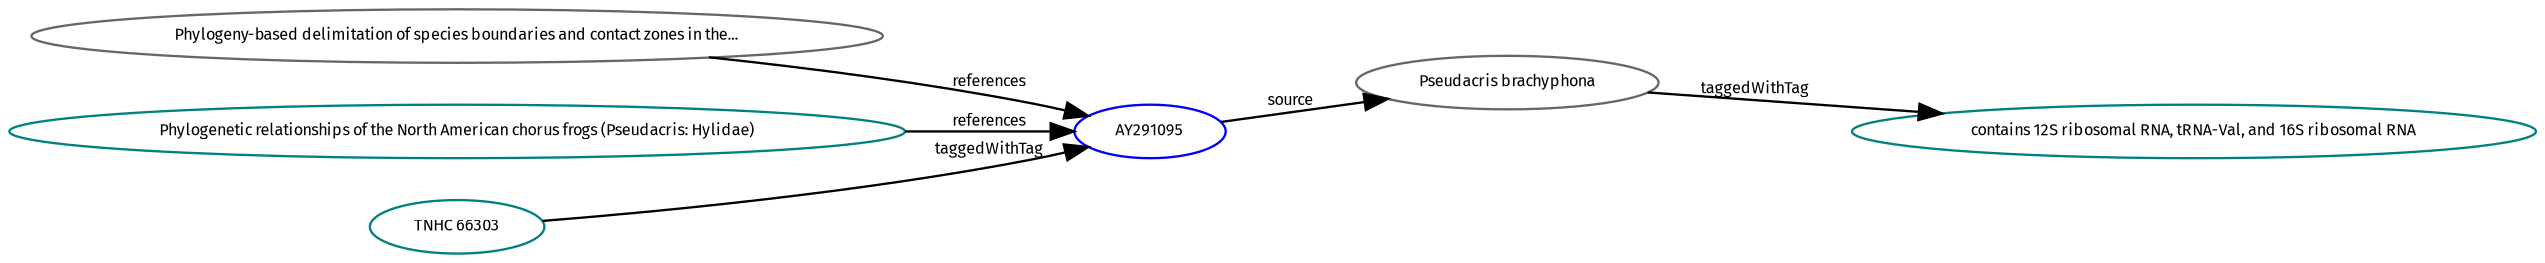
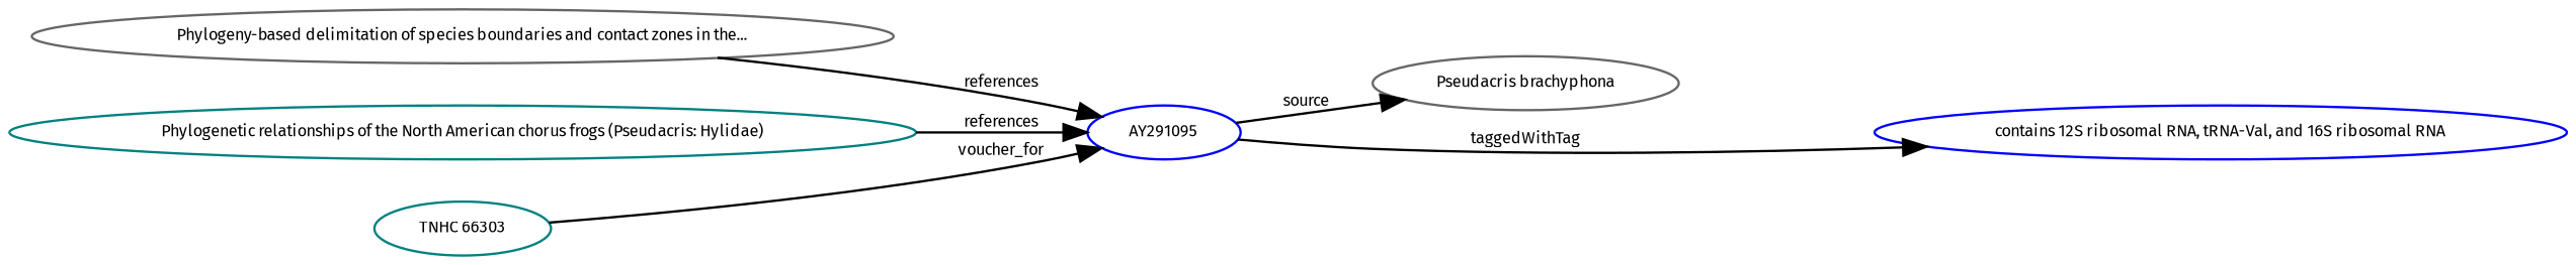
  digraph {
    fontname="Fira Sans"
    rankdir=LR
    node [color=blue fontname="Fira Sans" fontsize=7]
    edge [fontname="Fira Sans" fontsize=7]
    n1 [height=0.27433100247 label=AY291095 width=0.27433100247]
    n2 [color=gray40 height=0.27433100247 label="Pseudacris brachyphona" width=0.27433100247]
-   n3 [color=teal height=0.27433100247 label="contains 12S ribosomal RNA, tRNA-Val, and 16S ribosomal RNA" width=0.27433100247]
+   n3 [height=0.27433100247 label="contains 12S ribosomal RNA, tRNA-Val, and 16S ribosomal RNA" width=0.27433100247]
    n4 [color=gray40 height=0.27433100247 label="Phylogeny-based delimitation of species boundaries and contact zones in the..." width=0.27433100247]
    n5 [color=teal height=0.27433100247 label="Phylogenetic relationships of the North American chorus frogs (Pseudacris: Hylidae)" width=0.27433100247]
    n6 [color=teal height=0.27433100247 label="TNHC 66303" width=0.27433100247]
    n1 -> n2 [label=source]
-   n2 -> n3 [label=taggedWithTag]
+   n1 -> n3 [label=taggedWithTag]
    n4 -> n1 [label=references]
    n5 -> n1 [label=references]
-   n6 -> n1 [label=taggedWithTag]
+   n6 -> n1 [label=voucher_for]
  }
